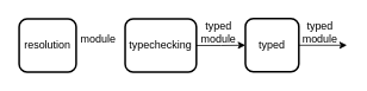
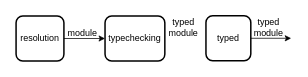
  <mxCell id="0" />
  <mxCell id="1" parent="0" />
+ <mxCell id="2" style="edgeStyle=orthogonalEdgeStyle;rounded=0;orthogonalLoop=1;jettySize=auto;html=1;exitX=1;exitY=0.5;exitDx=0;exitDy=0;entryX=0;entryY=0.5;entryDx=0;entryDy=0;" edge="1" parent="1" source="3" target="5"><mxGeometry relative="1" as="geometry"><mxPoint x="189" y="51" as="targetPoint" /></mxGeometry></mxCell>
  <mxCell id="3" value="resolution" style="rounded=1;whiteSpace=wrap;html=1;strokeWidth=2;fillColor=none;" vertex="1" parent="1"><mxGeometry x="20" y="21" width="64" height="60" as="geometry" /></mxCell>
  <mxCell id="4" value="module" style="text;html=1;align=center;verticalAlign=middle;whiteSpace=wrap;rounded=0;" vertex="1" parent="1"><mxGeometry x="79" y="29" width="60" height="30" as="geometry" /></mxCell>
  <mxCell id="5" value="typechecking" style="rounded=1;whiteSpace=wrap;html=1;strokeWidth=2;fillColor=none;" vertex="1" parent="1"><mxGeometry x="139" y="21" width="80" height="60" as="geometry" /></mxCell>
  <mxCell id="6" style="edgeStyle=orthogonalEdgeStyle;rounded=0;orthogonalLoop=1;jettySize=auto;html=1;exitX=0.5;exitY=1;exitDx=0;exitDy=0;" edge="1" parent="1" source="5" target="5"><mxGeometry relative="1" as="geometry" /></mxCell>
- <mxCell id="7" style="edgeStyle=orthogonalEdgeStyle;rounded=0;orthogonalLoop=1;jettySize=auto;html=1;entryX=0;entryY=0.5;entryDx=0;entryDy=0;exitX=1;exitY=0.5;exitDx=0;exitDy=0;" edge="1" parent="1" source="5" target="9"><mxGeometry relative="1" as="geometry"><mxPoint x="199" y="61" as="targetPoint" /><mxPoint x="269" y="51" as="sourcePoint" /></mxGeometry></mxCell>
  <mxCell id="8" style="edgeStyle=orthogonalEdgeStyle;rounded=0;orthogonalLoop=1;jettySize=auto;html=1;exitX=1;exitY=0.5;exitDx=0;exitDy=0;entryX=0;entryY=0.5;entryDx=0;entryDy=0;" edge="1" parent="1" source="9"><mxGeometry relative="1" as="geometry"><mxPoint x="388" y="50.71" as="targetPoint" /></mxGeometry></mxCell>
  <mxCell id="9" value="typed" style="rounded=1;whiteSpace=wrap;html=1;strokeWidth=2;fillColor=none;" vertex="1" parent="1"><mxGeometry x="274" y="20.71" width="60" height="60" as="geometry" /></mxCell>
  <mxCell id="10" style="edgeStyle=orthogonalEdgeStyle;rounded=0;orthogonalLoop=1;jettySize=auto;html=1;exitX=0.5;exitY=1;exitDx=0;exitDy=0;" edge="1" parent="1" source="9" target="9"><mxGeometry relative="1" as="geometry" /></mxCell>
  <mxCell id="11" value="typed&lt;div&gt;module&lt;/div&gt;" style="text;html=1;align=center;verticalAlign=middle;whiteSpace=wrap;rounded=0;" vertex="1" parent="1"><mxGeometry x="214" y="20.71" width="60" height="30" as="geometry" /></mxCell>
  <mxCell id="12" value="typed&lt;div&gt;module&lt;/div&gt;" style="text;html=1;align=center;verticalAlign=middle;whiteSpace=wrap;rounded=0;" vertex="1" parent="1"><mxGeometry x="328" y="20.71" width="60" height="30" as="geometry" /></mxCell>
